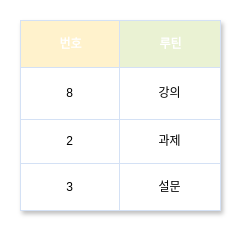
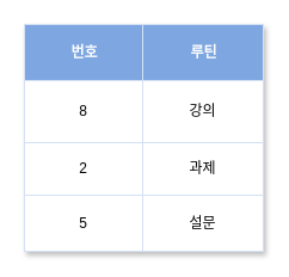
  <mxCell id="0" />
  <mxCell id="1" parent="0" />
  <mxCell id="2" value="Assets" style="childLayout=tableLayout;recursiveResize=0;strokeColor=#D4E1F5;fillColor=#7EA6E0;shadow=1;strokeWidth=1;gradientColor=none;" vertex="1" parent="1"><mxGeometry x="20" y="20" width="200" height="190" as="geometry" /></mxCell>
  <mxCell id="3" style="shape=tableRow;horizontal=0;startSize=0;swimlaneHead=0;swimlaneBody=0;top=0;left=0;bottom=0;right=0;dropTarget=0;collapsible=0;recursiveResize=0;expand=0;fontStyle=0;strokeColor=#D4E1F5;fillColor=#ffffff;strokeWidth=1;" vertex="1" parent="2"><mxGeometry width="200" height="47" as="geometry" /></mxCell>
- <mxCell id="4" value="번호" style="connectable=0;recursiveResize=0;strokeColor=#D4E1F5;fillColor=#fff2cc;align=center;fontStyle=1;fontColor=#FFFFFF;html=1;strokeWidth=1;fillStyle=auto;" vertex="1" parent="3"><mxGeometry width="99" height="47" as="geometry"><mxRectangle width="99" height="47" as="alternateBounds" /></mxGeometry></mxCell>
- <mxCell id="5" value="루틴" style="connectable=0;recursiveResize=0;strokeColor=#D4E1F5;fillColor=#eaf2d3;align=center;fontStyle=1;fontColor=#FFFFFF;html=1;strokeWidth=1;" vertex="1" parent="3"><mxGeometry x="99" width="101" height="47" as="geometry"><mxRectangle width="101" height="47" as="alternateBounds" /></mxGeometry></mxCell>
+ <mxCell id="4" value="번호" style="connectable=0;recursiveResize=0;strokeColor=#D4E1F5;fillColor=#7EA6E0;align=center;fontStyle=1;fontColor=#FFFFFF;html=1;strokeWidth=1;fillStyle=auto;" vertex="1" parent="3"><mxGeometry width="99" height="47" as="geometry"><mxRectangle width="99" height="47" as="alternateBounds" /></mxGeometry></mxCell>
+ <mxCell id="5" value="루틴" style="connectable=0;recursiveResize=0;strokeColor=#D4E1F5;fillColor=#7EA6E0;align=center;fontStyle=1;fontColor=#FFFFFF;html=1;strokeWidth=1;" vertex="1" parent="3"><mxGeometry x="99" width="101" height="47" as="geometry"><mxRectangle width="101" height="47" as="alternateBounds" /></mxGeometry></mxCell>
  <mxCell id="6" value="" style="shape=tableRow;horizontal=0;startSize=0;swimlaneHead=0;swimlaneBody=0;top=0;left=0;bottom=0;right=0;dropTarget=0;collapsible=0;recursiveResize=0;expand=0;fontStyle=0;strokeColor=#D4E1F5;fillColor=#ffffff;strokeWidth=1;" vertex="1" parent="2"><mxGeometry y="47" width="200" height="52" as="geometry" /></mxCell>
  <mxCell id="7" value="8" style="connectable=0;recursiveResize=0;strokeColor=#D4E1F5;fillColor=inherit;align=center;whiteSpace=wrap;html=1;strokeWidth=1;" vertex="1" parent="6"><mxGeometry width="99" height="52" as="geometry"><mxRectangle width="99" height="52" as="alternateBounds" /></mxGeometry></mxCell>
  <mxCell id="8" value="강의" style="connectable=0;recursiveResize=0;strokeColor=#D4E1F5;fillColor=inherit;align=center;whiteSpace=wrap;html=1;strokeWidth=1;" vertex="1" parent="6"><mxGeometry x="99" width="101" height="52" as="geometry"><mxRectangle width="101" height="52" as="alternateBounds" /></mxGeometry></mxCell>
  <mxCell id="9" value="" style="shape=tableRow;horizontal=0;startSize=0;swimlaneHead=0;swimlaneBody=0;top=0;left=0;bottom=0;right=0;dropTarget=0;collapsible=0;recursiveResize=0;expand=0;fontStyle=1;strokeColor=#D4E1F5;fillColor=#EAF2D3;strokeWidth=1;" vertex="1" parent="2"><mxGeometry y="99" width="200" height="44" as="geometry" /></mxCell>
  <mxCell id="10" value="2" style="connectable=0;recursiveResize=0;strokeColor=#D4E1F5;fillColor=#ffffff;whiteSpace=wrap;html=1;strokeWidth=1;" vertex="1" parent="9"><mxGeometry width="99" height="44" as="geometry"><mxRectangle width="99" height="44" as="alternateBounds" /></mxGeometry></mxCell>
  <mxCell id="11" value="과제" style="connectable=0;recursiveResize=0;strokeColor=#D4E1F5;fillColor=#ffffff;whiteSpace=wrap;html=1;strokeWidth=1;" vertex="1" parent="9"><mxGeometry x="99" width="101" height="44" as="geometry"><mxRectangle width="101" height="44" as="alternateBounds" /></mxGeometry></mxCell>
  <mxCell id="12" value="" style="shape=tableRow;horizontal=0;startSize=0;swimlaneHead=0;swimlaneBody=0;top=0;left=0;bottom=0;right=0;dropTarget=0;collapsible=0;recursiveResize=0;expand=0;fontStyle=0;strokeColor=#D4E1F5;fillColor=#ffffff;strokeWidth=1;" vertex="1" parent="2"><mxGeometry y="143" width="200" height="47" as="geometry" /></mxCell>
- <mxCell id="13" value="3" style="connectable=0;recursiveResize=0;strokeColor=#D4E1F5;fillColor=inherit;fontStyle=0;align=center;whiteSpace=wrap;html=1;strokeWidth=1;" vertex="1" parent="12"><mxGeometry width="99" height="47" as="geometry"><mxRectangle width="99" height="47" as="alternateBounds" /></mxGeometry></mxCell>
+ <mxCell id="13" value="5" style="connectable=0;recursiveResize=0;strokeColor=#D4E1F5;fillColor=inherit;fontStyle=0;align=center;whiteSpace=wrap;html=1;strokeWidth=1;" vertex="1" parent="12"><mxGeometry width="99" height="47" as="geometry"><mxRectangle width="99" height="47" as="alternateBounds" /></mxGeometry></mxCell>
  <mxCell id="14" value="설문" style="connectable=0;recursiveResize=0;strokeColor=#D4E1F5;fillColor=inherit;fontStyle=0;align=center;whiteSpace=wrap;html=1;strokeWidth=1;" vertex="1" parent="12"><mxGeometry x="99" width="101" height="47" as="geometry"><mxRectangle width="101" height="47" as="alternateBounds" /></mxGeometry></mxCell>
